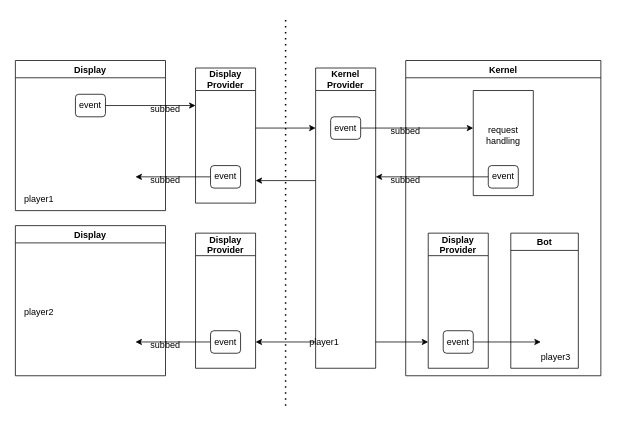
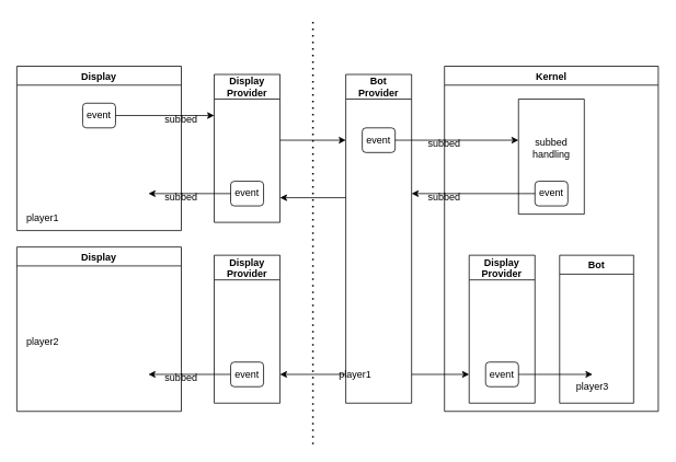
  <mxCell id="0" />
  <mxCell id="1" parent="0" />
  <mxCell id="2" value="Display" style="swimlane;" parent="1" vertex="1"><mxGeometry x="20" y="80" width="200" height="200" as="geometry"><mxRectangle x="40" y="220" width="80" height="23" as="alternateBounds" /></mxGeometry></mxCell>
  <mxCell id="3" value="event" style="rounded=1;whiteSpace=wrap;html=1;" parent="2" vertex="1"><mxGeometry x="80" y="45" width="40" height="30" as="geometry" /></mxCell>
  <mxCell id="4" value="player1" style="text;html=1;strokeColor=none;fillColor=none;align=left;verticalAlign=middle;whiteSpace=wrap;rounded=0;" vertex="1" parent="2"><mxGeometry x="10" y="170" width="60" height="30" as="geometry" /></mxCell>
  <mxCell id="5" value="Kernel" style="swimlane;" parent="1" vertex="1"><mxGeometry x="540" y="80" width="260" height="420" as="geometry" /></mxCell>
  <mxCell id="6" value="" style="swimlane;startSize=0;" parent="5" vertex="1"><mxGeometry x="90" y="40" width="80" height="140" as="geometry" /></mxCell>
- <mxCell id="7" value="request handling" style="text;html=1;strokeColor=none;fillColor=none;align=center;verticalAlign=middle;whiteSpace=wrap;rounded=0;" parent="6" vertex="1"><mxGeometry x="10" y="45" width="60" height="30" as="geometry" /></mxCell>
+ <mxCell id="7" value="subbed handling" style="text;html=1;strokeColor=none;fillColor=none;align=center;verticalAlign=middle;whiteSpace=wrap;rounded=0;" parent="6" vertex="1"><mxGeometry x="10" y="45" width="60" height="30" as="geometry" /></mxCell>
  <mxCell id="8" value="event" style="rounded=1;whiteSpace=wrap;html=1;" parent="6" vertex="1"><mxGeometry x="20" y="100" width="40" height="30" as="geometry" /></mxCell>
  <mxCell id="9" value="Display&#10;Provider" style="swimlane;startSize=30;" parent="5" vertex="1"><mxGeometry x="30" y="230" width="80" height="180" as="geometry" /></mxCell>
  <mxCell id="10" value="event" style="rounded=1;whiteSpace=wrap;html=1;" parent="9" vertex="1"><mxGeometry x="20" y="130" width="40" height="30" as="geometry" /></mxCell>
  <mxCell id="11" value="" style="endArrow=classic;html=1;rounded=0;exitX=1;exitY=0.5;exitDx=0;exitDy=0;" parent="9" source="10" edge="1"><mxGeometry width="50" height="50" relative="1" as="geometry"><mxPoint x="60" y="150" as="sourcePoint" /><mxPoint x="150" y="145" as="targetPoint" /></mxGeometry></mxCell>
  <mxCell id="12" value="" style="endArrow=classic;html=1;rounded=0;exitX=1;exitY=0.5;exitDx=0;exitDy=0;" parent="5" source="35" edge="1"><mxGeometry width="50" height="50" relative="1" as="geometry"><mxPoint x="80" y="60" as="sourcePoint" /><mxPoint x="90" y="90" as="targetPoint" /></mxGeometry></mxCell>
  <mxCell id="13" value="subbed" style="text;html=1;strokeColor=none;fillColor=none;align=center;verticalAlign=middle;whiteSpace=wrap;rounded=0;" parent="5" vertex="1"><mxGeometry x="-30" y="80" width="60" height="30" as="geometry" /></mxCell>
  <mxCell id="14" value="subbed" style="text;html=1;strokeColor=none;fillColor=none;align=center;verticalAlign=middle;whiteSpace=wrap;rounded=0;" parent="5" vertex="1"><mxGeometry x="-30" y="145" width="60" height="30" as="geometry" /></mxCell>
  <mxCell id="15" value="Bot" style="swimlane;" parent="5" vertex="1"><mxGeometry x="140" y="230" width="90" height="180" as="geometry" /></mxCell>
- <mxCell id="16" value="player3" style="text;html=1;strokeColor=none;fillColor=none;align=center;verticalAlign=middle;whiteSpace=wrap;rounded=0;" parent="15" vertex="1"><mxGeometry x="30" y="150" width="60" height="30" as="geometry" /></mxCell>
+ <mxCell id="16" value="player3" style="text;html=1;strokeColor=none;fillColor=none;align=center;verticalAlign=middle;whiteSpace=wrap;rounded=0;" parent="15" vertex="1"><mxGeometry x="10" y="145" width="60" height="30" as="geometry" /></mxCell>
  <mxCell id="17" value="Display&#10;Provider" style="swimlane;startSize=30;" parent="1" vertex="1"><mxGeometry x="260" y="90" width="80" height="180" as="geometry" /></mxCell>
  <mxCell id="18" value="event" style="rounded=1;whiteSpace=wrap;html=1;" parent="17" vertex="1"><mxGeometry x="20" y="130" width="40" height="30" as="geometry" /></mxCell>
  <mxCell id="19" value="" style="endArrow=classic;html=1;rounded=0;exitX=1;exitY=0.5;exitDx=0;exitDy=0;" parent="1" source="3" edge="1"><mxGeometry width="50" height="50" relative="1" as="geometry"><mxPoint x="290" y="205" as="sourcePoint" /><mxPoint x="260" y="140" as="targetPoint" /></mxGeometry></mxCell>
  <mxCell id="20" value="subbed" style="text;html=1;strokeColor=none;fillColor=none;align=center;verticalAlign=middle;whiteSpace=wrap;rounded=0;" parent="1" vertex="1"><mxGeometry x="190" y="130" width="60" height="30" as="geometry" /></mxCell>
  <mxCell id="21" value="" style="endArrow=none;dashed=1;html=1;dashPattern=1 3;strokeWidth=2;rounded=0;" parent="1" edge="1"><mxGeometry width="50" height="50" relative="1" as="geometry"><mxPoint x="380" y="540" as="sourcePoint" /><mxPoint x="380" y="20" as="targetPoint" /></mxGeometry></mxCell>
  <mxCell id="22" value="" style="endArrow=classic;html=1;rounded=0;exitX=0;exitY=0.5;exitDx=0;exitDy=0;" parent="1" source="8" edge="1"><mxGeometry width="50" height="50" relative="1" as="geometry"><mxPoint x="610" y="240" as="sourcePoint" /><mxPoint x="500" y="235" as="targetPoint" /></mxGeometry></mxCell>
  <mxCell id="23" value="Display" style="swimlane;" parent="1" vertex="1"><mxGeometry x="20" y="300" width="200" height="200" as="geometry"><mxRectangle x="40" y="220" width="80" height="23" as="alternateBounds" /></mxGeometry></mxCell>
  <mxCell id="24" value="player2" style="text;html=1;strokeColor=none;fillColor=none;align=left;verticalAlign=middle;whiteSpace=wrap;rounded=0;" vertex="1" parent="23"><mxGeometry x="10" y="100" width="60" height="30" as="geometry" /></mxCell>
  <mxCell id="25" value="Display&#10;Provider" style="swimlane;startSize=30;" parent="1" vertex="1"><mxGeometry x="260" y="310" width="80" height="180" as="geometry" /></mxCell>
  <mxCell id="26" value="" style="endArrow=classic;html=1;rounded=0;exitX=0;exitY=0.5;exitDx=0;exitDy=0;" parent="25" source="27" edge="1"><mxGeometry width="50" height="50" relative="1" as="geometry"><mxPoint y="150" as="sourcePoint" /><mxPoint x="-80" y="145" as="targetPoint" /></mxGeometry></mxCell>
  <mxCell id="27" value="event" style="rounded=1;whiteSpace=wrap;html=1;" parent="25" vertex="1"><mxGeometry x="20" y="130" width="40" height="30" as="geometry" /></mxCell>
  <mxCell id="28" value="" style="endArrow=classic;html=1;rounded=0;" parent="1" edge="1"><mxGeometry width="50" height="50" relative="1" as="geometry"><mxPoint x="420" y="455" as="sourcePoint" /><mxPoint x="340" y="455" as="targetPoint" /></mxGeometry></mxCell>
  <mxCell id="29" value="subbed" style="text;html=1;strokeColor=none;fillColor=none;align=center;verticalAlign=middle;whiteSpace=wrap;rounded=0;" parent="1" vertex="1"><mxGeometry x="190" y="445" width="60" height="30" as="geometry" /></mxCell>
  <mxCell id="30" value="" style="endArrow=classic;html=1;rounded=0;exitX=0;exitY=0.5;exitDx=0;exitDy=0;" parent="1" source="18" edge="1"><mxGeometry width="50" height="50" relative="1" as="geometry"><mxPoint x="260" y="240" as="sourcePoint" /><mxPoint x="180" y="235" as="targetPoint" /></mxGeometry></mxCell>
  <mxCell id="31" value="subbed" style="text;html=1;strokeColor=none;fillColor=none;align=center;verticalAlign=middle;whiteSpace=wrap;rounded=0;" parent="1" vertex="1"><mxGeometry x="190" y="220" width="60" height="40" as="geometry" /></mxCell>
  <mxCell id="32" value="" style="endArrow=classic;html=1;rounded=0;" parent="1" edge="1"><mxGeometry width="50" height="50" relative="1" as="geometry"><mxPoint x="340" y="170" as="sourcePoint" /><mxPoint x="420" y="170" as="targetPoint" /></mxGeometry></mxCell>
  <mxCell id="33" value="" style="endArrow=classic;html=1;rounded=0;" parent="1" edge="1"><mxGeometry width="50" height="50" relative="1" as="geometry"><mxPoint x="500" y="455" as="sourcePoint" /><mxPoint x="570" y="455" as="targetPoint" /></mxGeometry></mxCell>
- <mxCell id="34" value="Kernel&#10;Provider" style="swimlane;startSize=30;" parent="1" vertex="1"><mxGeometry x="420" y="90" width="80" height="400" as="geometry" /></mxCell>
+ <mxCell id="34" value="Bot&#10;Provider" style="swimlane;startSize=30;" parent="1" vertex="1"><mxGeometry x="420" y="90" width="80" height="400" as="geometry" /></mxCell>
  <mxCell id="35" value="event" style="rounded=1;whiteSpace=wrap;html=1;" parent="34" vertex="1"><mxGeometry x="20" y="65" width="40" height="30" as="geometry" /></mxCell>
  <mxCell id="36" value="player1" style="text;html=1;strokeColor=none;fillColor=none;align=left;verticalAlign=middle;whiteSpace=wrap;rounded=0;" vertex="1" parent="34"><mxGeometry x="-10" y="350" width="60" height="30" as="geometry" /></mxCell>
  <mxCell id="37" value="" style="endArrow=classic;html=1;rounded=0;" parent="1" edge="1"><mxGeometry width="50" height="50" relative="1" as="geometry"><mxPoint x="420" y="240" as="sourcePoint" /><mxPoint x="340" y="240" as="targetPoint" /></mxGeometry></mxCell>
